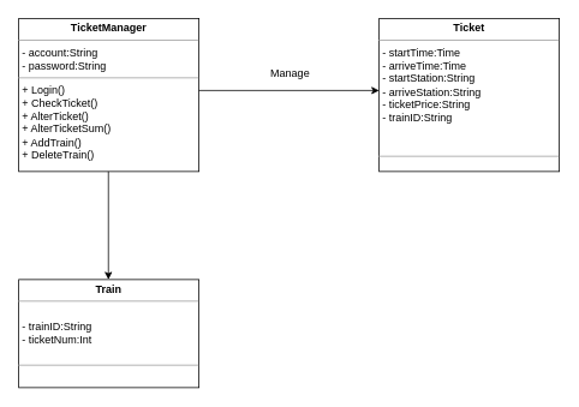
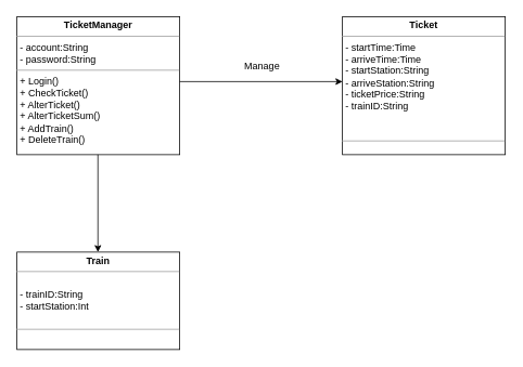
  <mxCell id="0" />
  <mxCell id="1" parent="0" />
  <mxCell id="2" value="&lt;p style=&quot;margin:0px;margin-top:4px;text-align:center;&quot;&gt;&lt;b&gt;TicketManager&lt;/b&gt;&lt;/p&gt;&lt;hr size=&quot;1&quot;&gt;&lt;p style=&quot;margin:0px;margin-left:4px;&quot;&gt;- account:String&lt;br&gt;- password:String&lt;/p&gt;&lt;hr size=&quot;1&quot;&gt;&lt;p style=&quot;margin:0px;margin-left:4px;&quot;&gt;+ Login()&lt;br&gt;+ CheckTicket()&lt;/p&gt;&lt;p style=&quot;margin:0px;margin-left:4px;&quot;&gt;+ AlterTicket()&lt;/p&gt;&lt;p style=&quot;margin:0px;margin-left:4px;&quot;&gt;+ AlterTicketSum()&lt;br&gt;&lt;/p&gt;&lt;p style=&quot;margin:0px;margin-left:4px;&quot;&gt;+ AddTrain()&lt;/p&gt;&lt;p style=&quot;margin:0px;margin-left:4px;&quot;&gt;+ DeleteTrain()&lt;/p&gt;" style="verticalAlign=top;align=left;overflow=fill;fontSize=12;fontFamily=Helvetica;html=1;whiteSpace=wrap;" vertex="1" parent="1"><mxGeometry x="20" y="20" width="200" height="170" as="geometry" /></mxCell>
  <mxCell id="3" value="&lt;p style=&quot;margin:0px;margin-top:4px;text-align:center;&quot;&gt;&lt;b&gt;Ticket&lt;/b&gt;&lt;/p&gt;&lt;hr size=&quot;1&quot;&gt;&lt;p style=&quot;margin:0px;margin-left:4px;&quot;&gt;- startTime:Time&lt;br&gt;- arriveTime:Time&lt;/p&gt;&lt;p style=&quot;margin:0px;margin-left:4px;&quot;&gt;- startStation:String&lt;br style=&quot;border-color: var(--border-color);&quot;&gt;&lt;/p&gt;&lt;p style=&quot;margin:0px;margin-left:4px;&quot;&gt;- arriveStation:String&lt;br&gt;&lt;/p&gt;&lt;p style=&quot;margin:0px;margin-left:4px;&quot;&gt;- ticketPrice:String&lt;br&gt;&lt;/p&gt;&lt;p style=&quot;margin:0px;margin-left:4px;&quot;&gt;- trainID:String&lt;br&gt;&lt;/p&gt;&lt;p style=&quot;margin:0px;margin-left:4px;&quot;&gt;&lt;br&gt;&lt;/p&gt;&lt;p style=&quot;margin:0px;margin-left:4px;&quot;&gt;&lt;br&gt;&lt;/p&gt;&lt;hr size=&quot;1&quot;&gt;&lt;p style=&quot;margin:0px;margin-left:4px;&quot;&gt;&lt;br&gt;&lt;/p&gt;" style="verticalAlign=top;align=left;overflow=fill;fontSize=12;fontFamily=Helvetica;html=1;whiteSpace=wrap;" vertex="1" parent="1"><mxGeometry x="420" y="20" width="200" height="170" as="geometry" /></mxCell>
- <mxCell id="4" value="&lt;p style=&quot;margin:0px;margin-top:4px;text-align:center;&quot;&gt;&lt;b&gt;Train&lt;/b&gt;&lt;/p&gt;&lt;hr size=&quot;1&quot;&gt;&lt;p style=&quot;margin:0px;margin-left:4px;&quot;&gt;&lt;br&gt;&lt;/p&gt;&lt;p style=&quot;margin:0px;margin-left:4px;&quot;&gt;- trainID:String&lt;br&gt;&lt;/p&gt;&lt;p style=&quot;margin:0px;margin-left:4px;&quot;&gt;- ticketNum:Int&lt;/p&gt;&lt;p style=&quot;margin:0px;margin-left:4px;&quot;&gt;&lt;br&gt;&lt;/p&gt;&lt;hr size=&quot;1&quot;&gt;&lt;p style=&quot;margin:0px;margin-left:4px;&quot;&gt;&lt;br&gt;&lt;/p&gt;" style="verticalAlign=top;align=left;overflow=fill;fontSize=12;fontFamily=Helvetica;html=1;whiteSpace=wrap;" vertex="1" parent="1"><mxGeometry x="20" y="310" width="200" height="120" as="geometry" /></mxCell>
+ <mxCell id="4" value="&lt;p style=&quot;margin:0px;margin-top:4px;text-align:center;&quot;&gt;&lt;b&gt;Train&lt;/b&gt;&lt;/p&gt;&lt;hr size=&quot;1&quot;&gt;&lt;p style=&quot;margin:0px;margin-left:4px;&quot;&gt;&lt;br&gt;&lt;/p&gt;&lt;p style=&quot;margin:0px;margin-left:4px;&quot;&gt;- trainID:String&lt;br&gt;&lt;/p&gt;&lt;p style=&quot;margin:0px;margin-left:4px;&quot;&gt;- startStation:Int&lt;/p&gt;&lt;p style=&quot;margin:0px;margin-left:4px;&quot;&gt;&lt;br&gt;&lt;/p&gt;&lt;hr size=&quot;1&quot;&gt;&lt;p style=&quot;margin:0px;margin-left:4px;&quot;&gt;&lt;br&gt;&lt;/p&gt;" style="verticalAlign=top;align=left;overflow=fill;fontSize=12;fontFamily=Helvetica;html=1;whiteSpace=wrap;" vertex="1" parent="1"><mxGeometry x="20" y="310" width="200" height="120" as="geometry" /></mxCell>
  <mxCell id="5" value="" style="endArrow=classic;html=1;rounded=0;" edge="1" parent="1"><mxGeometry width="50" height="50" relative="1" as="geometry"><mxPoint x="220" y="100" as="sourcePoint" /><mxPoint x="420" y="100" as="targetPoint" /></mxGeometry></mxCell>
  <mxCell id="6" value="&lt;font style=&quot;font-size: 12px;&quot;&gt;Manage&lt;/font&gt;" style="edgeLabel;html=1;align=center;verticalAlign=middle;resizable=0;points=[];" vertex="1" connectable="0" parent="5"><mxGeometry x="-0.032" y="1" relative="1" as="geometry"><mxPoint x="3" y="-19" as="offset" /></mxGeometry></mxCell>
  <mxCell id="7" value="" style="endArrow=classic;html=1;rounded=0;" edge="1" parent="1"><mxGeometry width="50" height="50" relative="1" as="geometry"><mxPoint x="119.5" y="190" as="sourcePoint" /><mxPoint x="119.5" y="310" as="targetPoint" /></mxGeometry></mxCell>
